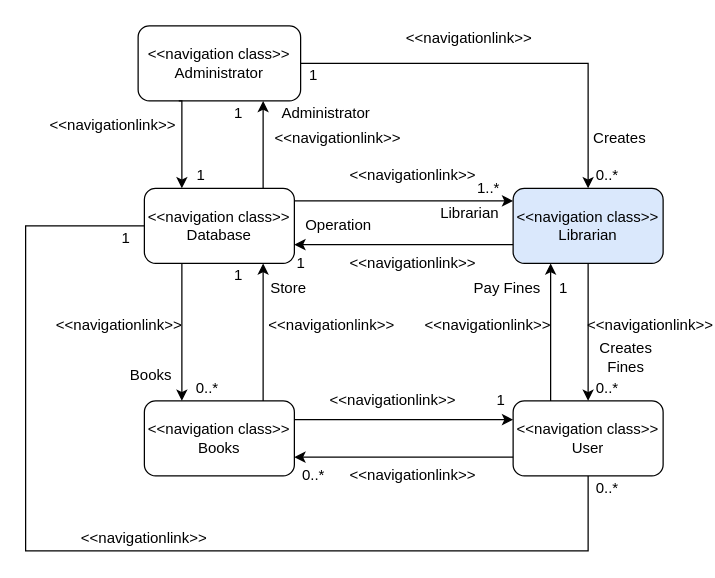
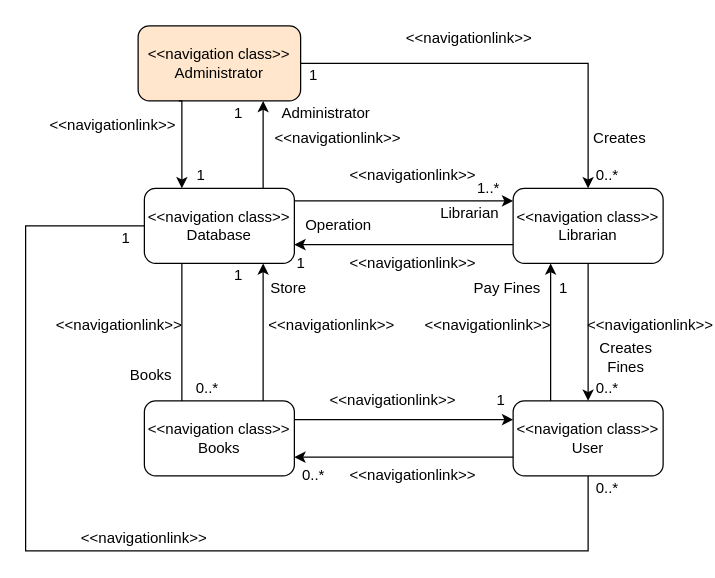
  <mxCell id="0" />
  <mxCell id="1" parent="0" />
  <mxCell id="2" style="edgeStyle=orthogonalEdgeStyle;rounded=0;orthogonalLoop=1;jettySize=auto;html=1;entryX=0.5;entryY=0;entryDx=0;entryDy=0;" edge="1" parent="1" source="3" target="4"><mxGeometry relative="1" as="geometry" /></mxCell>
- <mxCell id="3" value="&amp;lt;&amp;lt;navigation class&amp;gt;&amp;gt;&lt;br&gt;Administrator" style="rounded=1;whiteSpace=wrap;html=1;" parent="1" vertex="1"><mxGeometry x="110" y="20" width="130" height="60" as="geometry" /></mxCell>
- <mxCell id="4" value="&amp;lt;&amp;lt;navigation class&amp;gt;&amp;gt;&lt;br&gt;Librarian" style="rounded=1;whiteSpace=wrap;html=1;fillColor=#dae8fc;" parent="1" vertex="1"><mxGeometry x="410" y="150" width="120" height="60" as="geometry" /></mxCell>
+ <mxCell id="3" value="&amp;lt;&amp;lt;navigation class&amp;gt;&amp;gt;&lt;br&gt;Administrator" style="rounded=1;whiteSpace=wrap;html=1;fillColor=#ffe6cc;" parent="1" vertex="1"><mxGeometry x="110" y="20" width="130" height="60" as="geometry" /></mxCell>
+ <mxCell id="4" value="&amp;lt;&amp;lt;navigation class&amp;gt;&amp;gt;&lt;br&gt;Librarian" style="rounded=1;whiteSpace=wrap;html=1;" parent="1" vertex="1"><mxGeometry x="410" y="150" width="120" height="60" as="geometry" /></mxCell>
  <mxCell id="5" value="&amp;lt;&amp;lt;navigation class&amp;gt;&amp;gt;&lt;br&gt;User" style="rounded=1;whiteSpace=wrap;html=1;" parent="1" vertex="1"><mxGeometry x="410" y="320" width="120" height="60" as="geometry" /></mxCell>
  <mxCell id="6" value="&amp;lt;&amp;lt;navigation class&amp;gt;&amp;gt;&lt;br&gt;Books" style="rounded=1;whiteSpace=wrap;html=1;" parent="1" vertex="1"><mxGeometry x="115" y="320" width="120" height="60" as="geometry" /></mxCell>
  <mxCell id="7" value="&amp;lt;&amp;lt;navigationlink&amp;gt;&amp;gt;" style="text;html=1;strokeColor=none;fillColor=none;align=center;verticalAlign=middle;whiteSpace=wrap;rounded=0;" parent="1" vertex="1"><mxGeometry x="250" y="100" width="40" height="20" as="geometry" /></mxCell>
  <mxCell id="8" value="&amp;lt;&amp;lt;navigationlink&amp;gt;&amp;gt;" style="text;html=1;strokeColor=none;fillColor=none;align=center;verticalAlign=middle;whiteSpace=wrap;rounded=0;" parent="1" vertex="1"><mxGeometry x="370" y="250" width="40" height="20" as="geometry" /></mxCell>
  <mxCell id="9" style="edgeStyle=orthogonalEdgeStyle;rounded=0;orthogonalLoop=1;jettySize=auto;html=1;entryX=0.5;entryY=1;entryDx=0;entryDy=0;endArrow=none;" edge="1" parent="1" source="10" target="5"><mxGeometry relative="1" as="geometry"><Array as="points"><mxPoint x="20" y="180" /><mxPoint x="20" y="440" /><mxPoint x="470" y="440" /></Array></mxGeometry></mxCell>
  <mxCell id="10" value="&amp;lt;&amp;lt;navigation class&amp;gt;&amp;gt;&lt;br&gt;Database" style="rounded=1;whiteSpace=wrap;html=1;" parent="1" vertex="1"><mxGeometry x="115" y="150" width="120" height="60" as="geometry" /></mxCell>
  <mxCell id="11" style="edgeStyle=orthogonalEdgeStyle;rounded=0;orthogonalLoop=1;jettySize=auto;html=1;" edge="1" parent="1"><mxGeometry relative="1" as="geometry"><mxPoint x="470" y="210" as="sourcePoint" /><mxPoint x="470" y="320" as="targetPoint" /></mxGeometry></mxCell>
  <mxCell id="12" style="edgeStyle=orthogonalEdgeStyle;rounded=0;orthogonalLoop=1;jettySize=auto;html=1;entryX=0.25;entryY=1;entryDx=0;entryDy=0;exitX=0.25;exitY=0;exitDx=0;exitDy=0;" edge="1" parent="1" source="5" target="4"><mxGeometry relative="1" as="geometry"><mxPoint x="480" y="220" as="sourcePoint" /><mxPoint x="480" y="330" as="targetPoint" /></mxGeometry></mxCell>
  <mxCell id="13" value="&amp;lt;&amp;lt;navigationlink&amp;gt;&amp;gt;" style="text;html=1;strokeColor=none;fillColor=none;align=center;verticalAlign=middle;whiteSpace=wrap;rounded=0;" vertex="1" parent="1"><mxGeometry x="500" y="250" width="40" height="20" as="geometry" /></mxCell>
  <mxCell id="14" value="Pay Fines" style="text;html=1;align=center;verticalAlign=middle;resizable=0;points=[];autosize=1;" vertex="1" parent="1"><mxGeometry x="370" y="220" width="70" height="20" as="geometry" /></mxCell>
  <mxCell id="15" style="edgeStyle=orthogonalEdgeStyle;rounded=0;orthogonalLoop=1;jettySize=auto;html=1;entryX=0;entryY=0.25;entryDx=0;entryDy=0;exitX=1;exitY=0.25;exitDx=0;exitDy=0;" edge="1" parent="1" source="6" target="5"><mxGeometry relative="1" as="geometry"><mxPoint x="240" y="330" as="sourcePoint" /><mxPoint x="374" y="330" as="targetPoint" /><Array as="points" /></mxGeometry></mxCell>
  <mxCell id="16" style="edgeStyle=orthogonalEdgeStyle;rounded=0;orthogonalLoop=1;jettySize=auto;html=1;entryX=1;entryY=0.75;entryDx=0;entryDy=0;exitX=0;exitY=0.75;exitDx=0;exitDy=0;" edge="1" parent="1" source="5" target="6"><mxGeometry relative="1" as="geometry"><mxPoint x="250" y="400" as="sourcePoint" /><mxPoint x="384" y="400" as="targetPoint" /></mxGeometry></mxCell>
  <mxCell id="17" value="&amp;lt;&amp;lt;navigationlink&amp;gt;&amp;gt;" style="text;html=1;strokeColor=none;fillColor=none;align=center;verticalAlign=middle;whiteSpace=wrap;rounded=0;" vertex="1" parent="1"><mxGeometry x="293.5" y="310" width="40" height="20" as="geometry" /></mxCell>
  <mxCell id="18" value="&amp;lt;&amp;lt;navigationlink&amp;gt;&amp;gt;" style="text;html=1;strokeColor=none;fillColor=none;align=center;verticalAlign=middle;whiteSpace=wrap;rounded=0;" vertex="1" parent="1"><mxGeometry x="310" y="370" width="40" height="20" as="geometry" /></mxCell>
  <mxCell id="19" value="1" style="text;html=1;align=center;verticalAlign=middle;resizable=0;points=[];autosize=1;" vertex="1" parent="1"><mxGeometry x="440" y="220" width="20" height="20" as="geometry" /></mxCell>
  <mxCell id="20" value="0..*" style="text;html=1;align=center;verticalAlign=middle;resizable=0;points=[];autosize=1;" vertex="1" parent="1"><mxGeometry x="470" y="300" width="30" height="20" as="geometry" /></mxCell>
  <mxCell id="21" value="Creates&lt;br&gt;Fines" style="text;html=1;align=center;verticalAlign=middle;resizable=0;points=[];autosize=1;" vertex="1" parent="1"><mxGeometry x="470" y="270" width="60" height="30" as="geometry" /></mxCell>
  <mxCell id="22" value="1" style="text;html=1;align=center;verticalAlign=middle;resizable=0;points=[];autosize=1;" vertex="1" parent="1"><mxGeometry x="390" y="310" width="20" height="20" as="geometry" /></mxCell>
  <mxCell id="23" value="0..*" style="text;html=1;align=center;verticalAlign=middle;resizable=0;points=[];autosize=1;" vertex="1" parent="1"><mxGeometry x="235" y="370" width="30" height="20" as="geometry" /></mxCell>
  <mxCell id="24" style="edgeStyle=orthogonalEdgeStyle;rounded=0;orthogonalLoop=1;jettySize=auto;html=1;entryX=0.5;entryY=1;entryDx=0;entryDy=0;" edge="1" parent="1"><mxGeometry relative="1" as="geometry"><mxPoint x="210" y="320" as="sourcePoint" /><mxPoint x="210" y="210" as="targetPoint" /></mxGeometry></mxCell>
- <mxCell id="25" style="edgeStyle=orthogonalEdgeStyle;rounded=0;orthogonalLoop=1;jettySize=auto;html=1;entryX=0.25;entryY=0;entryDx=0;entryDy=0;exitX=0.25;exitY=1;exitDx=0;exitDy=0;" edge="1" parent="1" source="10" target="6"><mxGeometry relative="1" as="geometry"><mxPoint x="220" y="330" as="sourcePoint" /><mxPoint x="220" y="220" as="targetPoint" /></mxGeometry></mxCell>
+ <mxCell id="25" style="edgeStyle=orthogonalEdgeStyle;rounded=0;orthogonalLoop=1;jettySize=auto;html=1;entryX=0.25;entryY=0;entryDx=0;entryDy=0;exitX=0.25;exitY=1;exitDx=0;exitDy=0;endArrow=none;" edge="1" parent="1" source="10" target="6"><mxGeometry relative="1" as="geometry"><mxPoint x="220" y="330" as="sourcePoint" /><mxPoint x="220" y="220" as="targetPoint" /></mxGeometry></mxCell>
  <mxCell id="26" value="&amp;lt;&amp;lt;navigationlink&amp;gt;&amp;gt;" style="text;html=1;strokeColor=none;fillColor=none;align=center;verticalAlign=middle;whiteSpace=wrap;rounded=0;" vertex="1" parent="1"><mxGeometry x="245" y="250" width="40" height="20" as="geometry" /></mxCell>
  <mxCell id="27" value="&amp;lt;&amp;lt;navigationlink&amp;gt;&amp;gt;" style="text;html=1;strokeColor=none;fillColor=none;align=center;verticalAlign=middle;whiteSpace=wrap;rounded=0;" vertex="1" parent="1"><mxGeometry x="75" y="250" width="40" height="20" as="geometry" /></mxCell>
  <mxCell id="28" value="1" style="text;html=1;align=center;verticalAlign=middle;resizable=0;points=[];autosize=1;" vertex="1" parent="1"><mxGeometry x="180" y="210" width="20" height="20" as="geometry" /></mxCell>
  <mxCell id="29" value="0..*" style="text;html=1;align=center;verticalAlign=middle;resizable=0;points=[];autosize=1;" vertex="1" parent="1"><mxGeometry x="150" y="300" width="30" height="20" as="geometry" /></mxCell>
  <mxCell id="30" value="Books" style="text;html=1;align=center;verticalAlign=middle;resizable=0;points=[];autosize=1;" vertex="1" parent="1"><mxGeometry x="95" y="290" width="50" height="20" as="geometry" /></mxCell>
  <mxCell id="31" value="Store" style="text;html=1;align=center;verticalAlign=middle;resizable=0;points=[];autosize=1;" vertex="1" parent="1"><mxGeometry x="210" y="220" width="40" height="20" as="geometry" /></mxCell>
  <mxCell id="32" style="edgeStyle=orthogonalEdgeStyle;rounded=0;orthogonalLoop=1;jettySize=auto;html=1;" edge="1" parent="1"><mxGeometry relative="1" as="geometry"><mxPoint x="235" y="160" as="sourcePoint" /><mxPoint x="410" y="160" as="targetPoint" /></mxGeometry></mxCell>
  <mxCell id="33" style="edgeStyle=orthogonalEdgeStyle;rounded=0;orthogonalLoop=1;jettySize=auto;html=1;entryX=1;entryY=0.75;entryDx=0;entryDy=0;exitX=0;exitY=0.75;exitDx=0;exitDy=0;" edge="1" parent="1" source="4" target="10"><mxGeometry relative="1" as="geometry"><mxPoint x="245" y="170" as="sourcePoint" /><mxPoint x="420" y="170" as="targetPoint" /></mxGeometry></mxCell>
  <mxCell id="34" value="&amp;lt;&amp;lt;navigationlink&amp;gt;&amp;gt;" style="text;html=1;strokeColor=none;fillColor=none;align=center;verticalAlign=middle;whiteSpace=wrap;rounded=0;" vertex="1" parent="1"><mxGeometry x="310" y="130" width="40" height="20" as="geometry" /></mxCell>
  <mxCell id="35" value="&amp;lt;&amp;lt;navigationlink&amp;gt;&amp;gt;" style="text;html=1;strokeColor=none;fillColor=none;align=center;verticalAlign=middle;whiteSpace=wrap;rounded=0;" vertex="1" parent="1"><mxGeometry x="310" y="200" width="40" height="20" as="geometry" /></mxCell>
  <mxCell id="36" value="Operation" style="text;html=1;align=center;verticalAlign=middle;resizable=0;points=[];autosize=1;" vertex="1" parent="1"><mxGeometry x="235" y="170" width="70" height="20" as="geometry" /></mxCell>
  <mxCell id="37" value="Librarian" style="text;html=1;align=center;verticalAlign=middle;resizable=0;points=[];autosize=1;" vertex="1" parent="1"><mxGeometry x="345" y="160" width="60" height="20" as="geometry" /></mxCell>
  <mxCell id="38" value="1..*" style="text;html=1;align=center;verticalAlign=middle;resizable=0;points=[];autosize=1;" vertex="1" parent="1"><mxGeometry x="375" y="140" width="30" height="20" as="geometry" /></mxCell>
  <mxCell id="39" value="1" style="text;html=1;align=center;verticalAlign=middle;resizable=0;points=[];autosize=1;" vertex="1" parent="1"><mxGeometry x="230" y="200" width="20" height="20" as="geometry" /></mxCell>
  <mxCell id="40" value="&amp;lt;&amp;lt;navigationlink&amp;gt;&amp;gt;" style="text;html=1;strokeColor=none;fillColor=none;align=center;verticalAlign=middle;whiteSpace=wrap;rounded=0;" vertex="1" parent="1"><mxGeometry x="95" y="420" width="40" height="20" as="geometry" /></mxCell>
  <mxCell id="41" value="0..*" style="text;html=1;align=center;verticalAlign=middle;resizable=0;points=[];autosize=1;" vertex="1" parent="1"><mxGeometry x="470" y="380" width="30" height="20" as="geometry" /></mxCell>
  <mxCell id="42" style="edgeStyle=orthogonalEdgeStyle;rounded=0;orthogonalLoop=1;jettySize=auto;html=1;entryX=0.5;entryY=1;entryDx=0;entryDy=0;" edge="1" parent="1"><mxGeometry relative="1" as="geometry"><mxPoint x="210" y="150" as="sourcePoint" /><mxPoint x="210" y="80" as="targetPoint" /></mxGeometry></mxCell>
  <mxCell id="43" style="edgeStyle=orthogonalEdgeStyle;rounded=0;orthogonalLoop=1;jettySize=auto;html=1;entryX=0.25;entryY=0;entryDx=0;entryDy=0;exitX=0.25;exitY=1;exitDx=0;exitDy=0;" edge="1" parent="1" source="3" target="10"><mxGeometry relative="1" as="geometry"><mxPoint x="220" y="160" as="sourcePoint" /><mxPoint x="220" y="90" as="targetPoint" /><Array as="points"><mxPoint x="145" y="80" /></Array></mxGeometry></mxCell>
  <mxCell id="44" value="&amp;lt;&amp;lt;navigationlink&amp;gt;&amp;gt;" style="text;html=1;strokeColor=none;fillColor=none;align=center;verticalAlign=middle;whiteSpace=wrap;rounded=0;" vertex="1" parent="1"><mxGeometry x="355" y="20" width="40" height="20" as="geometry" /></mxCell>
  <mxCell id="45" value="1" style="text;html=1;align=center;verticalAlign=middle;resizable=0;points=[];autosize=1;" vertex="1" parent="1"><mxGeometry x="240" y="50" width="20" height="20" as="geometry" /></mxCell>
  <mxCell id="46" value="1" style="text;html=1;align=center;verticalAlign=middle;resizable=0;points=[];autosize=1;" vertex="1" parent="1"><mxGeometry x="90" y="180" width="20" height="20" as="geometry" /></mxCell>
  <mxCell id="47" value="0..*" style="text;html=1;align=center;verticalAlign=middle;resizable=0;points=[];autosize=1;" vertex="1" parent="1"><mxGeometry x="470" y="130" width="30" height="20" as="geometry" /></mxCell>
  <mxCell id="48" value="Creates" style="text;html=1;align=center;verticalAlign=middle;resizable=0;points=[];autosize=1;" vertex="1" parent="1"><mxGeometry x="465" y="100" width="60" height="20" as="geometry" /></mxCell>
  <mxCell id="49" value="Administrator" style="text;html=1;align=center;verticalAlign=middle;resizable=0;points=[];autosize=1;" vertex="1" parent="1"><mxGeometry x="215" y="80" width="90" height="20" as="geometry" /></mxCell>
  <mxCell id="50" value="&amp;lt;&amp;lt;navigationlink&amp;gt;&amp;gt;" style="text;html=1;strokeColor=none;fillColor=none;align=center;verticalAlign=middle;whiteSpace=wrap;rounded=0;" vertex="1" parent="1"><mxGeometry x="70" y="90" width="40" height="20" as="geometry" /></mxCell>
  <mxCell id="51" value="1" style="text;html=1;align=center;verticalAlign=middle;resizable=0;points=[];autosize=1;" vertex="1" parent="1"><mxGeometry x="150" y="130" width="20" height="20" as="geometry" /></mxCell>
  <mxCell id="52" value="1" style="text;html=1;align=center;verticalAlign=middle;resizable=0;points=[];autosize=1;" vertex="1" parent="1"><mxGeometry x="180" y="80" width="20" height="20" as="geometry" /></mxCell>
